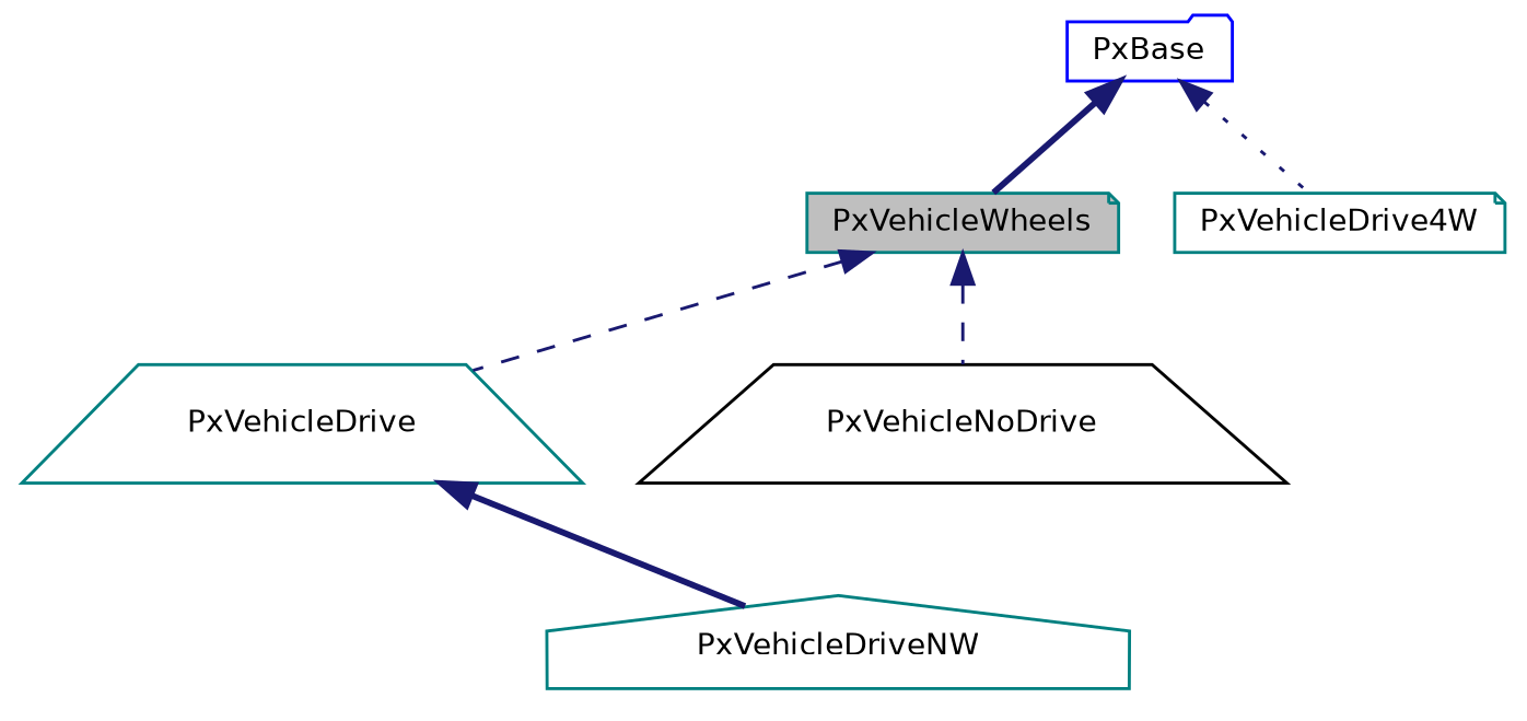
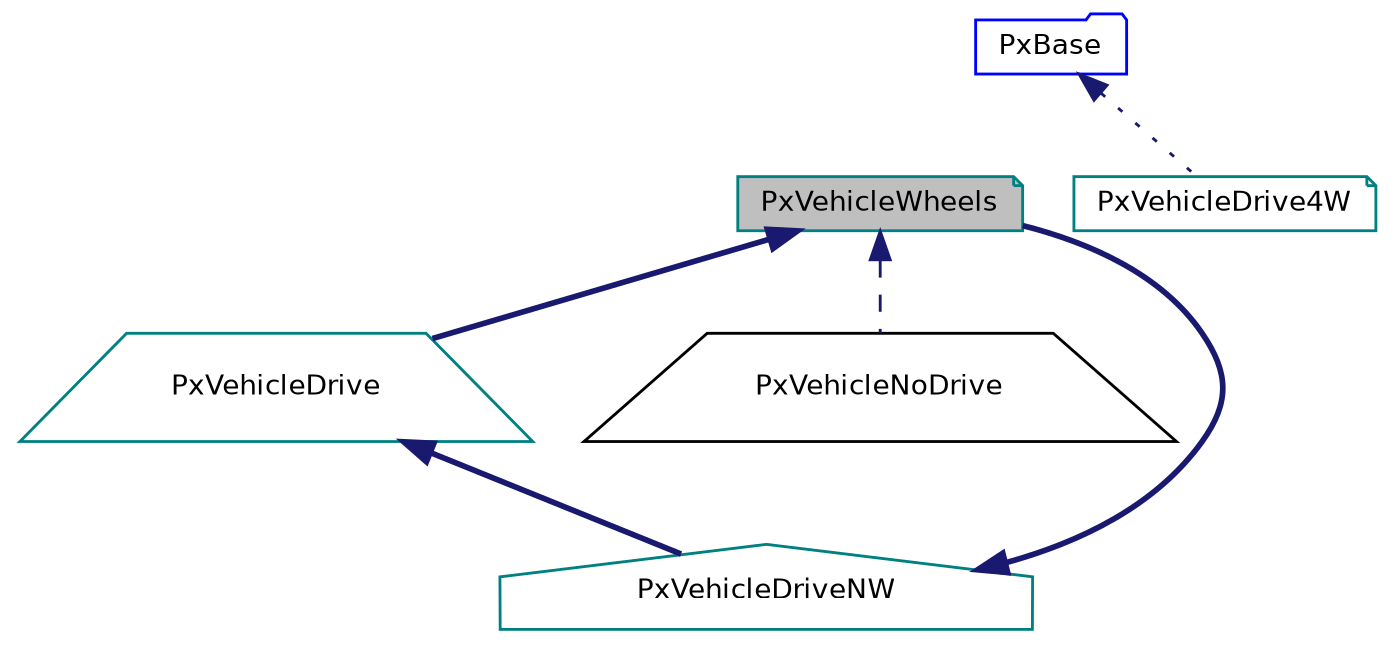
  digraph {
    node [color=teal fillcolor=white fontname=Helvetica fontsize=10 shape=note style=filled]
    edge [color=midnightblue dir=back fontname=Helvetica fontsize=10 labelfontname=Helvetica labelfontsize=10 style=dashed]
    n1 [fillcolor=grey75 fontcolor=black height=0.2 label=PxVehicleWheels width=0.4]
    n2 [height=0.2 label=PxVehicleDrive shape=trapezium width=0.4]
    n3 [color=black height=0.2 label=PxVehicleNoDrive shape=trapezium width=0.4]
    n4 [height=0.2 label=PxVehicleDriveNW shape=house width=0.4]
    n5 [color=blue height=0.2 label=PxBase shape=folder width=0.4]
    n6 [height=0.2 label=PxVehicleDrive4W width=0.4]
-   n1 -> n2
+   n1 -> n2 [style=bold]
    n1 -> n3
    n2 -> n4 [style=bold]
-   n5 -> n1 [style=bold]
+   n4 -> n1 [style=bold]
    n5 -> n6 [style=dotted]
  }
